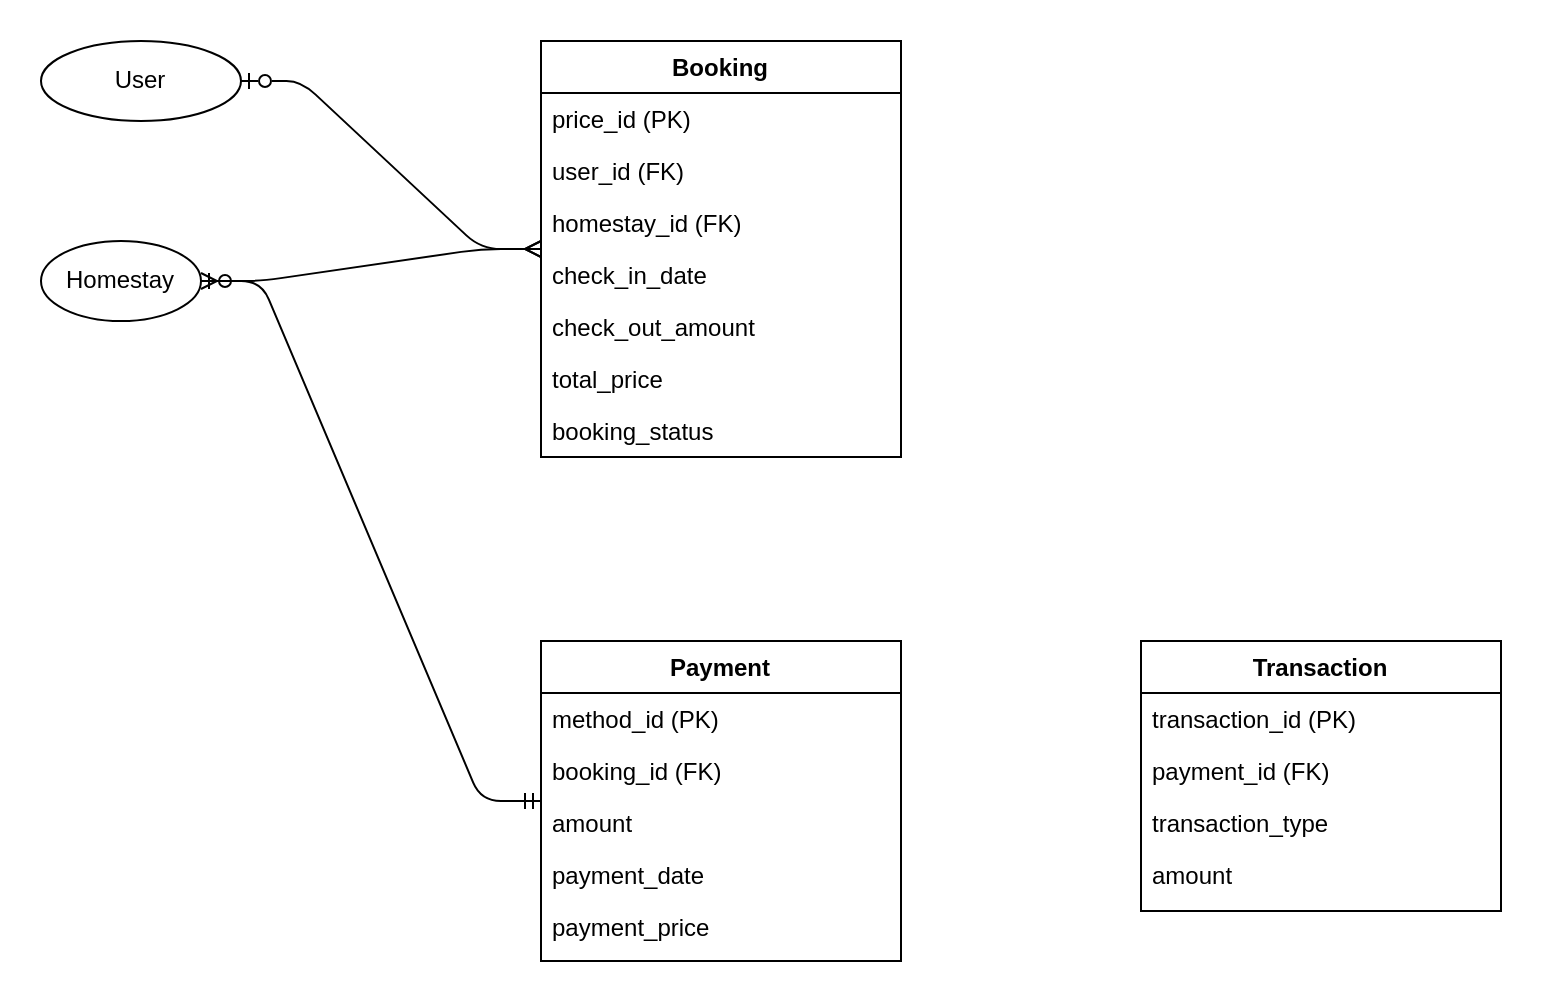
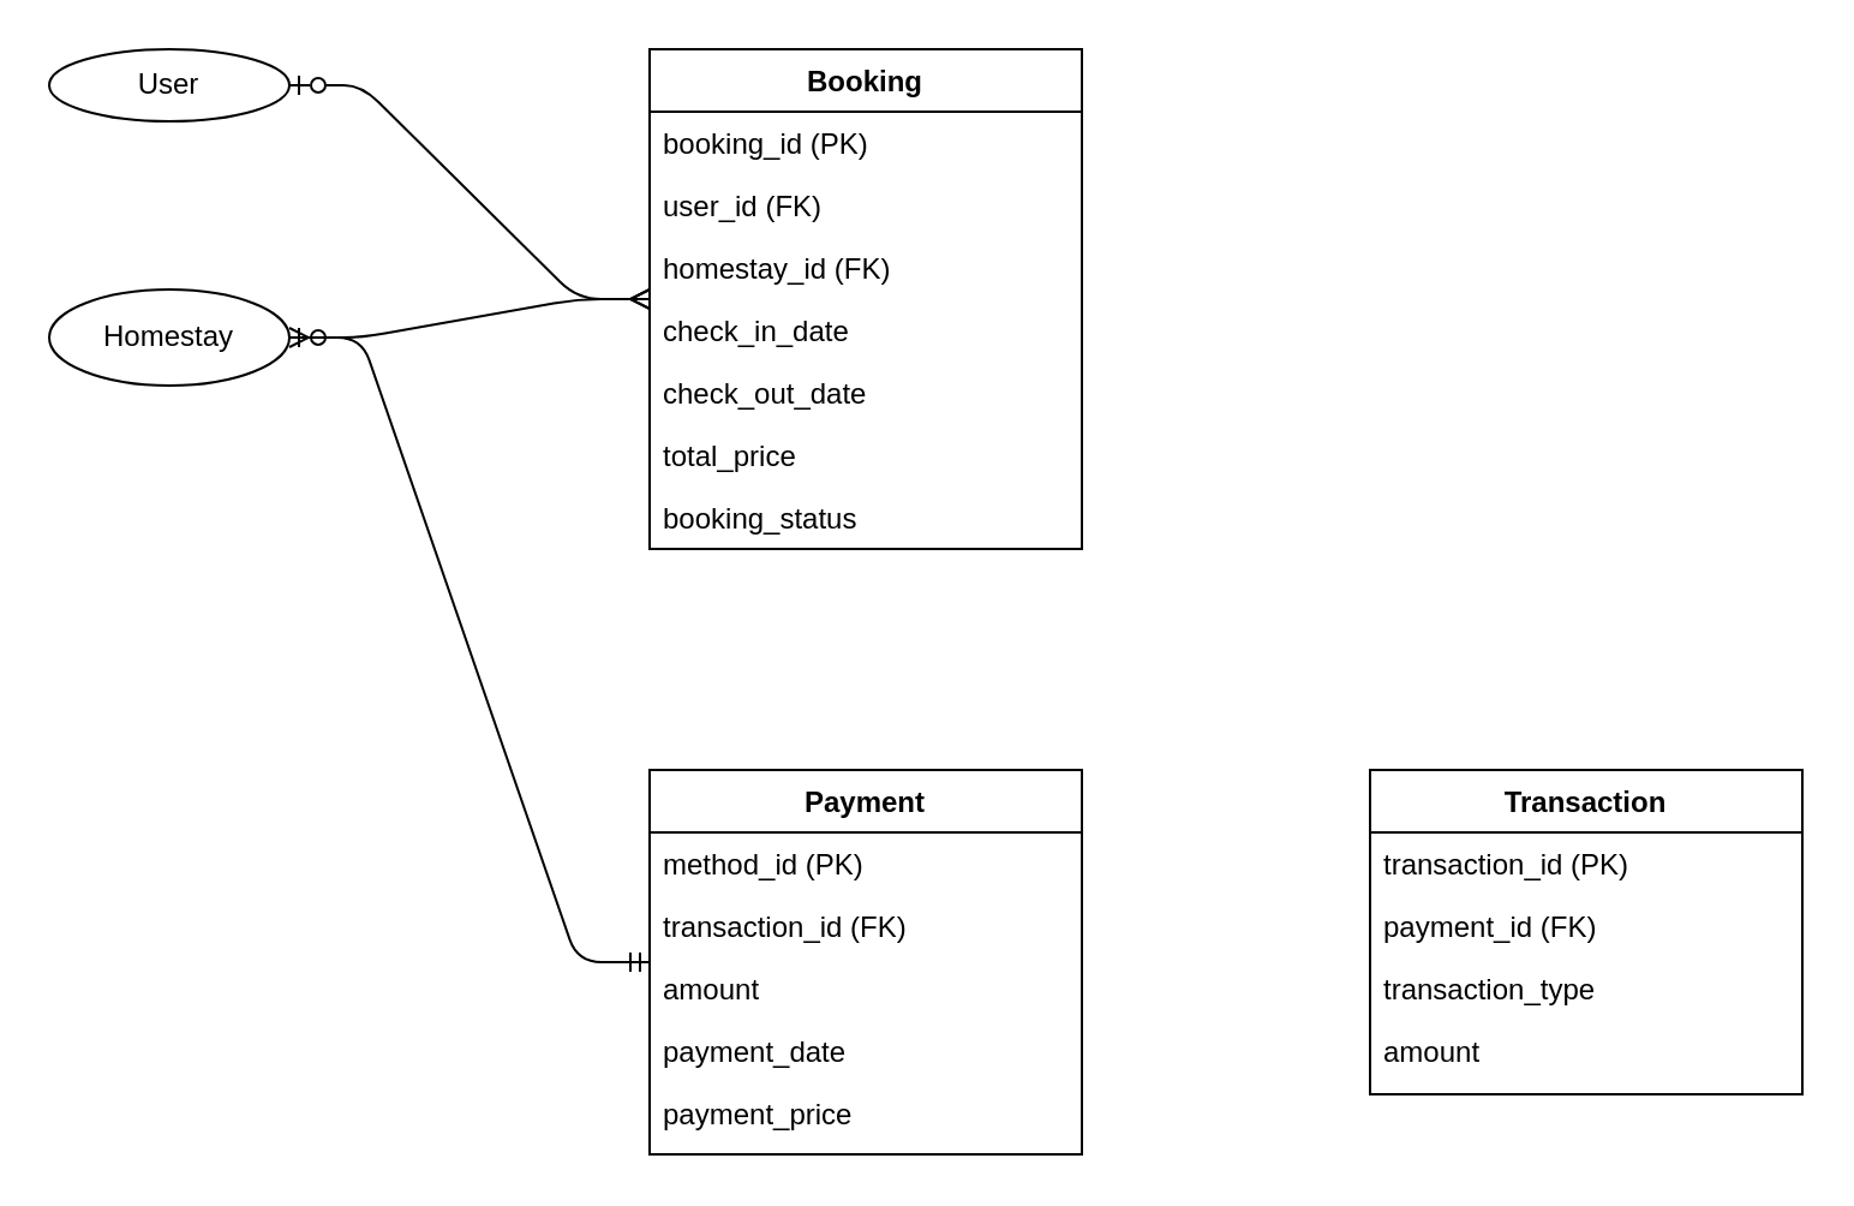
  <mxCell id="0" />
  <mxCell id="1" parent="0" />
  <mxCell id="2" value="Booking" style="swimlane;fontStyle=1;align=center;verticalAlign=top;childLayout=stackLayout;horizontal=1;startSize=26;horizontalStack=0;resizeParent=1;resizeParentMax=0;resizeLast=0;collapsible=0;marginBottom=0;" parent="1" vertex="1"><mxGeometry x="270" y="20" width="180" height="208" as="geometry" /></mxCell>
- <mxCell id="3" value="price_id (PK)" style="text;align=left;verticalAlign=middle;spacingLeft=4;spacingRight=4;overflow=hidden;portConstraint=eastwest;rotatable=0;" parent="2" vertex="1"><mxGeometry y="26" width="180" height="26" as="geometry" /></mxCell>
+ <mxCell id="3" value="booking_id (PK)" style="text;align=left;verticalAlign=middle;spacingLeft=4;spacingRight=4;overflow=hidden;portConstraint=eastwest;rotatable=0;" parent="2" vertex="1"><mxGeometry y="26" width="180" height="26" as="geometry" /></mxCell>
  <mxCell id="4" value="user_id (FK)" style="text;align=left;verticalAlign=middle;spacingLeft=4;spacingRight=4;overflow=hidden;portConstraint=eastwest;rotatable=0;" parent="2" vertex="1"><mxGeometry y="52" width="180" height="26" as="geometry" /></mxCell>
  <mxCell id="5" value="homestay_id (FK)" style="text;align=left;verticalAlign=middle;spacingLeft=4;spacingRight=4;overflow=hidden;portConstraint=eastwest;rotatable=0;" parent="2" vertex="1"><mxGeometry y="78" width="180" height="26" as="geometry" /></mxCell>
  <mxCell id="6" value="check_in_date" style="text;align=left;verticalAlign=middle;spacingLeft=4;spacingRight=4;overflow=hidden;portConstraint=eastwest;rotatable=0;" parent="2" vertex="1"><mxGeometry y="104" width="180" height="26" as="geometry" /></mxCell>
- <mxCell id="7" value="check_out_amount" style="text;align=left;verticalAlign=middle;spacingLeft=4;spacingRight=4;overflow=hidden;portConstraint=eastwest;rotatable=0;" parent="2" vertex="1"><mxGeometry y="130" width="180" height="26" as="geometry" /></mxCell>
+ <mxCell id="7" value="check_out_date" style="text;align=left;verticalAlign=middle;spacingLeft=4;spacingRight=4;overflow=hidden;portConstraint=eastwest;rotatable=0;" parent="2" vertex="1"><mxGeometry y="130" width="180" height="26" as="geometry" /></mxCell>
  <mxCell id="8" value="total_price" style="text;align=left;verticalAlign=middle;spacingLeft=4;spacingRight=4;overflow=hidden;portConstraint=eastwest;rotatable=0;" parent="2" vertex="1"><mxGeometry y="156" width="180" height="26" as="geometry" /></mxCell>
  <mxCell id="9" value="booking_status" style="text;align=left;verticalAlign=middle;spacingLeft=4;spacingRight=4;overflow=hidden;portConstraint=eastwest;rotatable=0;" parent="2" vertex="1"><mxGeometry y="182" width="180" height="26" as="geometry" /></mxCell>
  <mxCell id="10" value="Payment" style="swimlane;fontStyle=1;align=center;verticalAlign=top;childLayout=stackLayout;horizontal=1;startSize=26;horizontalStack=0;resizeParent=1;resizeParentMax=0;resizeLast=0;collapsible=0;marginBottom=0;" parent="1" vertex="1"><mxGeometry x="270" y="320" width="180" height="160" as="geometry" /></mxCell>
  <mxCell id="11" value="method_id (PK)" style="text;align=left;verticalAlign=middle;spacingLeft=4;spacingRight=4;overflow=hidden;portConstraint=eastwest;rotatable=0;" parent="10" vertex="1"><mxGeometry y="26" width="180" height="26" as="geometry" /></mxCell>
- <mxCell id="12" value="booking_id (FK)" style="text;align=left;verticalAlign=middle;spacingLeft=4;spacingRight=4;overflow=hidden;portConstraint=eastwest;rotatable=0;" parent="10" vertex="1"><mxGeometry y="52" width="180" height="26" as="geometry" /></mxCell>
+ <mxCell id="12" value="transaction_id (FK)" style="text;align=left;verticalAlign=middle;spacingLeft=4;spacingRight=4;overflow=hidden;portConstraint=eastwest;rotatable=0;" parent="10" vertex="1"><mxGeometry y="52" width="180" height="26" as="geometry" /></mxCell>
  <mxCell id="13" value="amount" style="text;align=left;verticalAlign=middle;spacingLeft=4;spacingRight=4;overflow=hidden;portConstraint=eastwest;rotatable=0;" parent="10" vertex="1"><mxGeometry y="78" width="180" height="26" as="geometry" /></mxCell>
  <mxCell id="14" value="payment_date" style="text;align=left;verticalAlign=middle;spacingLeft=4;spacingRight=4;overflow=hidden;portConstraint=eastwest;rotatable=0;" parent="10" vertex="1"><mxGeometry y="104" width="180" height="26" as="geometry" /></mxCell>
  <mxCell id="15" value="payment_price" style="text;align=left;verticalAlign=middle;spacingLeft=4;spacingRight=4;overflow=hidden;portConstraint=eastwest;rotatable=0;" parent="10" vertex="1"><mxGeometry y="130" width="180" height="26" as="geometry" /></mxCell>
  <mxCell id="16" value="Transaction" style="swimlane;fontStyle=1;align=center;verticalAlign=top;childLayout=stackLayout;horizontal=1;startSize=26;horizontalStack=0;resizeParent=1;resizeParentMax=0;resizeLast=0;collapsible=0;marginBottom=0;" parent="1" vertex="1"><mxGeometry x="570" y="320" width="180" height="135" as="geometry" /></mxCell>
  <mxCell id="17" value="transaction_id (PK)" style="text;align=left;verticalAlign=middle;spacingLeft=4;spacingRight=4;overflow=hidden;portConstraint=eastwest;rotatable=0;" parent="16" vertex="1"><mxGeometry y="26" width="180" height="26" as="geometry" /></mxCell>
  <mxCell id="18" value="payment_id (FK)" style="text;align=left;verticalAlign=middle;spacingLeft=4;spacingRight=4;overflow=hidden;portConstraint=eastwest;rotatable=0;" parent="16" vertex="1"><mxGeometry y="52" width="180" height="26" as="geometry" /></mxCell>
  <mxCell id="19" value="transaction_type" style="text;align=left;verticalAlign=middle;spacingLeft=4;spacingRight=4;overflow=hidden;portConstraint=eastwest;rotatable=0;" parent="16" vertex="1"><mxGeometry y="78" width="180" height="26" as="geometry" /></mxCell>
  <mxCell id="20" value="amount" style="text;align=left;verticalAlign=middle;spacingLeft=4;spacingRight=4;overflow=hidden;portConstraint=eastwest;rotatable=0;" parent="16" vertex="1"><mxGeometry y="104" width="180" height="26" as="geometry" /></mxCell>
- <mxCell id="21" value="User" style="shape=ellipse;perimeter=ellipsePerimeter;whiteSpace=wrap;html=1;align=center;" parent="1" vertex="1"><mxGeometry x="20" y="20" width="100" height="40" as="geometry" /></mxCell>
- <mxCell id="22" value="Homestay" style="shape=ellipse;perimeter=ellipsePerimeter;whiteSpace=wrap;html=1;align=center;" parent="1" vertex="1"><mxGeometry x="20" y="120" width="80" height="40" as="geometry" /></mxCell>
+ <mxCell id="21" value="User" style="shape=ellipse;perimeter=ellipsePerimeter;whiteSpace=wrap;html=1;align=center;" parent="1" vertex="1"><mxGeometry x="20" y="20" width="100" height="30" as="geometry" /></mxCell>
+ <mxCell id="22" value="Homestay" style="shape=ellipse;perimeter=ellipsePerimeter;whiteSpace=wrap;html=1;align=center;" parent="1" vertex="1"><mxGeometry x="20" y="120" width="100" height="40" as="geometry" /></mxCell>
  <mxCell id="23" value="" style="edgeStyle=entityRelationEdgeStyle;endArrow=ERzeroToOne;startArrow=ERmany;endFill=0;startFill=1;" parent="1" source="2" target="21" edge="1"><mxGeometry width="100" height="100" relative="1" as="geometry"><mxPoint x="270" y="85" as="sourcePoint" /><mxPoint x="120" y="40" as="targetPoint" /></mxGeometry></mxCell>
  <mxCell id="24" value="" style="edgeStyle=entityRelationEdgeStyle;endArrow=ERzeroToOne;startArrow=ERmany;endFill=0;startFill=1;" parent="1" source="2" target="22" edge="1"><mxGeometry width="100" height="100" relative="1" as="geometry"><mxPoint x="270" y="135" as="sourcePoint" /><mxPoint x="120" y="140" as="targetPoint" /></mxGeometry></mxCell>
  <mxCell id="25" value="" style="edgeStyle=entityRelationEdgeStyle;endArrow=ERmany;startArrow=ERmandOne;endFill=1;startFill=0;" parent="1" source="10" target="22" edge="1"><mxGeometry width="100" height="100" relative="1" as="geometry"><mxPoint x="450" y="400" as="sourcePoint" /><mxPoint x="570" y="387" as="targetPoint" /></mxGeometry></mxCell>
